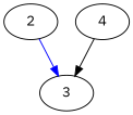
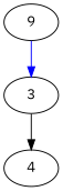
  digraph {
    fontname="IBM Plex Mono"
    node [fontname="IBM Plex Mono"]
    edge [fontname="IBM Plex Mono"]
-   2
+   2 [label=9]
    3
    4
    2 -> 3 [color=blue]
-   4 -> 3
+   3 -> 4
  }
